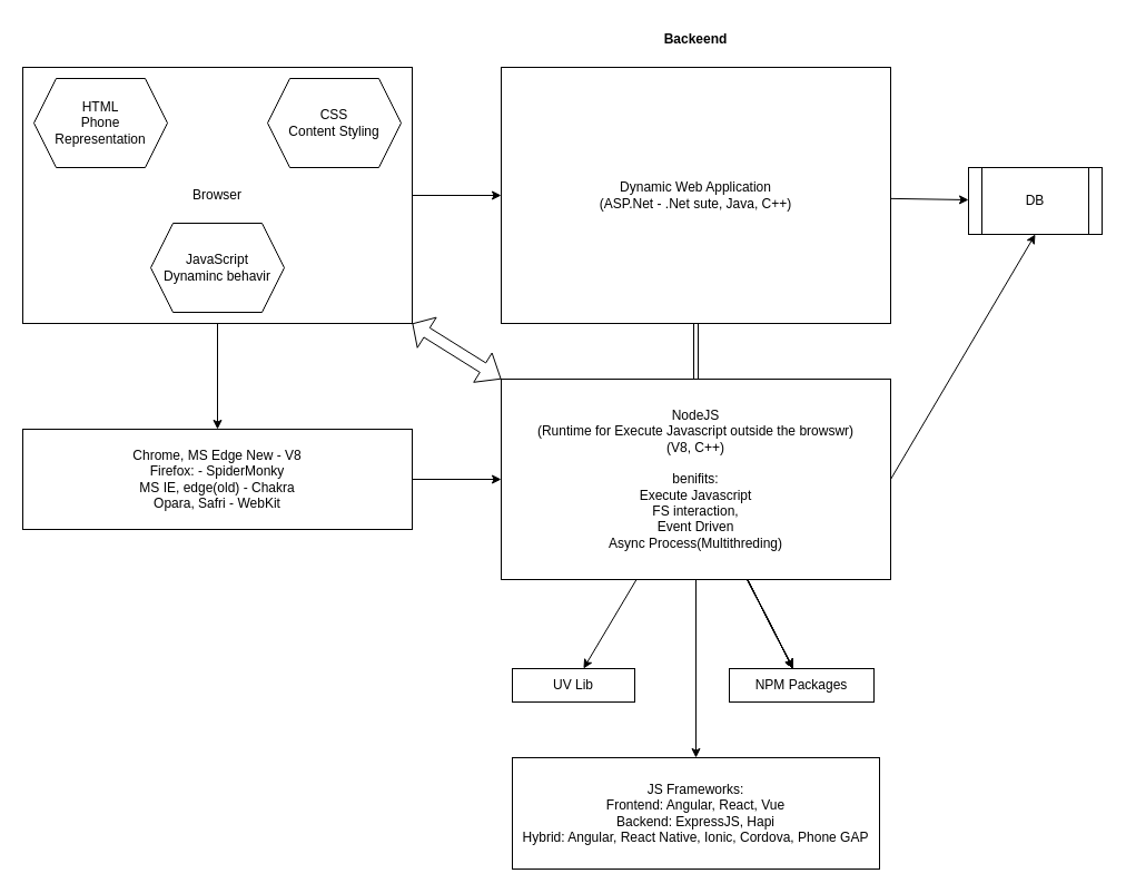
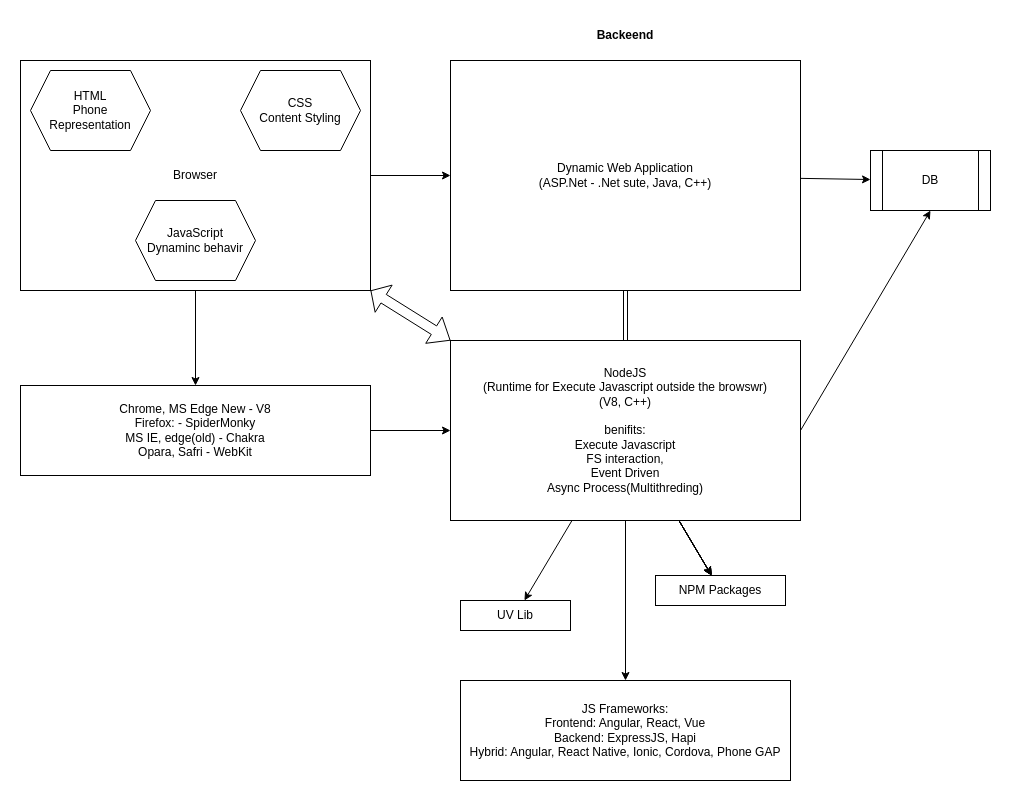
  <mxCell id="0" />
  <mxCell id="1" parent="0" />
  <mxCell id="2" value="" style="edgeStyle=none;html=1;" edge="1" parent="1" source="4" target="10"><mxGeometry relative="1" as="geometry" /></mxCell>
  <mxCell id="3" value="" style="edgeStyle=none;html=1;" edge="1" parent="1" source="4" target="14"><mxGeometry relative="1" as="geometry" /></mxCell>
  <mxCell id="4" value="Browser&lt;br&gt;" style="rounded=0;whiteSpace=wrap;html=1;" vertex="1" parent="1"><mxGeometry x="20" y="60" width="350" height="230" as="geometry" /></mxCell>
  <mxCell id="5" value="HTML&lt;br&gt;Phone Representation" style="shape=hexagon;perimeter=hexagonPerimeter2;whiteSpace=wrap;html=1;fixedSize=1;" vertex="1" parent="1"><mxGeometry x="30" y="70" width="120" height="80" as="geometry" /></mxCell>
  <mxCell id="6" value="CSS&lt;br&gt;Content Styling" style="shape=hexagon;perimeter=hexagonPerimeter2;whiteSpace=wrap;html=1;fixedSize=1;" vertex="1" parent="1"><mxGeometry x="240" y="70" width="120" height="80" as="geometry" /></mxCell>
  <mxCell id="7" value="JavaScript&lt;br&gt;Dynaminc behavir" style="shape=hexagon;perimeter=hexagonPerimeter2;whiteSpace=wrap;html=1;fixedSize=1;" vertex="1" parent="1"><mxGeometry x="135" y="200" width="120" height="80" as="geometry" /></mxCell>
  <mxCell id="8" value="" style="edgeStyle=none;html=1;" edge="1" parent="1" source="10" target="12"><mxGeometry relative="1" as="geometry" /></mxCell>
  <mxCell id="9" value="" style="edgeStyle=none;html=1;shape=link;" edge="1" parent="1" source="10" target="23"><mxGeometry relative="1" as="geometry" /></mxCell>
  <mxCell id="10" value="Dynamic Web Application&lt;br&gt;(ASP.Net - .Net sute, Java, C++)&lt;br&gt;" style="rounded=0;whiteSpace=wrap;html=1;" vertex="1" parent="1"><mxGeometry x="450" y="60" width="350" height="230" as="geometry" /></mxCell>
  <mxCell id="11" value="&lt;b&gt;Backeend&lt;/b&gt;" style="text;html=1;strokeColor=none;fillColor=none;align=center;verticalAlign=middle;whiteSpace=wrap;rounded=0;" vertex="1" parent="1"><mxGeometry x="595" y="20" width="60" height="30" as="geometry" /></mxCell>
  <mxCell id="12" value="DB" style="shape=process;whiteSpace=wrap;html=1;backgroundOutline=1;rounded=0;" vertex="1" parent="1"><mxGeometry x="870" y="150" width="120" height="60" as="geometry" /></mxCell>
  <mxCell id="13" value="" style="edgeStyle=none;html=1;" edge="1" parent="1" source="14" target="23"><mxGeometry relative="1" as="geometry" /></mxCell>
  <mxCell id="14" value="Chrome, MS Edge New - V8&lt;br&gt;Firefox: - SpiderMonky&lt;br&gt;MS IE, edge(old) - Chakra&lt;br&gt;Opara, Safri - WebKit" style="rounded=0;whiteSpace=wrap;html=1;" vertex="1" parent="1"><mxGeometry x="20" y="385" width="350" height="90" as="geometry" /></mxCell>
  <mxCell id="15" style="edgeStyle=none;html=1;exitX=1;exitY=0.5;exitDx=0;exitDy=0;entryX=0.5;entryY=1;entryDx=0;entryDy=0;" edge="1" parent="1" source="23" target="12"><mxGeometry relative="1" as="geometry" /></mxCell>
  <mxCell id="16" value="" style="edgeStyle=none;html=1;" edge="1" parent="1" source="23" target="24"><mxGeometry relative="1" as="geometry" /></mxCell>
  <mxCell id="17" value="" style="edgeStyle=none;html=1;" edge="1" parent="1" source="23" target="25"><mxGeometry relative="1" as="geometry" /></mxCell>
  <mxCell id="18" value="" style="edgeStyle=none;html=1;" edge="1" parent="1" source="23" target="25"><mxGeometry relative="1" as="geometry" /></mxCell>
  <mxCell id="19" value="" style="edgeStyle=none;html=1;" edge="1" parent="1" source="23" target="25"><mxGeometry relative="1" as="geometry" /></mxCell>
  <mxCell id="20" value="" style="edgeStyle=none;html=1;" edge="1" parent="1" source="23" target="25"><mxGeometry relative="1" as="geometry" /></mxCell>
  <mxCell id="21" value="" style="edgeStyle=none;html=1;" edge="1" parent="1" source="23" target="25"><mxGeometry relative="1" as="geometry" /></mxCell>
  <mxCell id="22" value="" style="edgeStyle=none;html=1;" edge="1" parent="1" source="23" target="25"><mxGeometry relative="1" as="geometry" /></mxCell>
  <mxCell id="23" value="NodeJS&lt;br&gt;(Runtime for Execute Javascript outside the browswr)&lt;br&gt;(V8, C++)&lt;br&gt;&lt;br&gt;benifits:&lt;br&gt;Execute Javascript&lt;br&gt;FS interaction,&lt;br&gt;Event Driven&lt;br&gt;Async Process(Multithreding)" style="rounded=0;whiteSpace=wrap;html=1;" vertex="1" parent="1"><mxGeometry x="450" y="340" width="350" height="180" as="geometry" /></mxCell>
  <mxCell id="24" value="UV Lib" style="rounded=0;whiteSpace=wrap;html=1;" vertex="1" parent="1"><mxGeometry x="460" y="600" width="110" height="30" as="geometry" /></mxCell>
- <mxCell id="25" value="NPM Packages" style="rounded=0;whiteSpace=wrap;html=1;" vertex="1" parent="1"><mxGeometry x="655" y="600" width="130" height="30" as="geometry" /></mxCell>
+ <mxCell id="25" value="NPM Packages" style="rounded=0;whiteSpace=wrap;html=1;" vertex="1" parent="1"><mxGeometry x="655" y="575" width="130" height="30" as="geometry" /></mxCell>
  <mxCell id="26" value="" style="shape=flexArrow;endArrow=classic;startArrow=classic;html=1;entryX=1;entryY=1;entryDx=0;entryDy=0;exitX=0;exitY=0;exitDx=0;exitDy=0;endWidth=21;endSize=4.66;" edge="1" parent="1" source="23" target="4"><mxGeometry width="100" height="100" relative="1" as="geometry"><mxPoint x="540" y="370" as="sourcePoint" /><mxPoint x="640" y="270" as="targetPoint" /></mxGeometry></mxCell>
  <mxCell id="27" value="JS Frameworks:&lt;br&gt;Frontend: Angular, React, Vue&lt;br&gt;Backend: ExpressJS, Hapi&lt;br&gt;Hybrid: Angular, React Native, Ionic, Cordova, Phone GAP" style="rounded=0;whiteSpace=wrap;html=1;" vertex="1" parent="1"><mxGeometry x="460" y="680" width="330" height="100" as="geometry" /></mxCell>
  <mxCell id="28" value="" style="endArrow=classic;html=1;entryX=0.5;entryY=0;entryDx=0;entryDy=0;" edge="1" parent="1" source="23" target="27"><mxGeometry width="50" height="50" relative="1" as="geometry"><mxPoint x="560" y="770" as="sourcePoint" /><mxPoint x="610" y="720" as="targetPoint" /></mxGeometry></mxCell>
